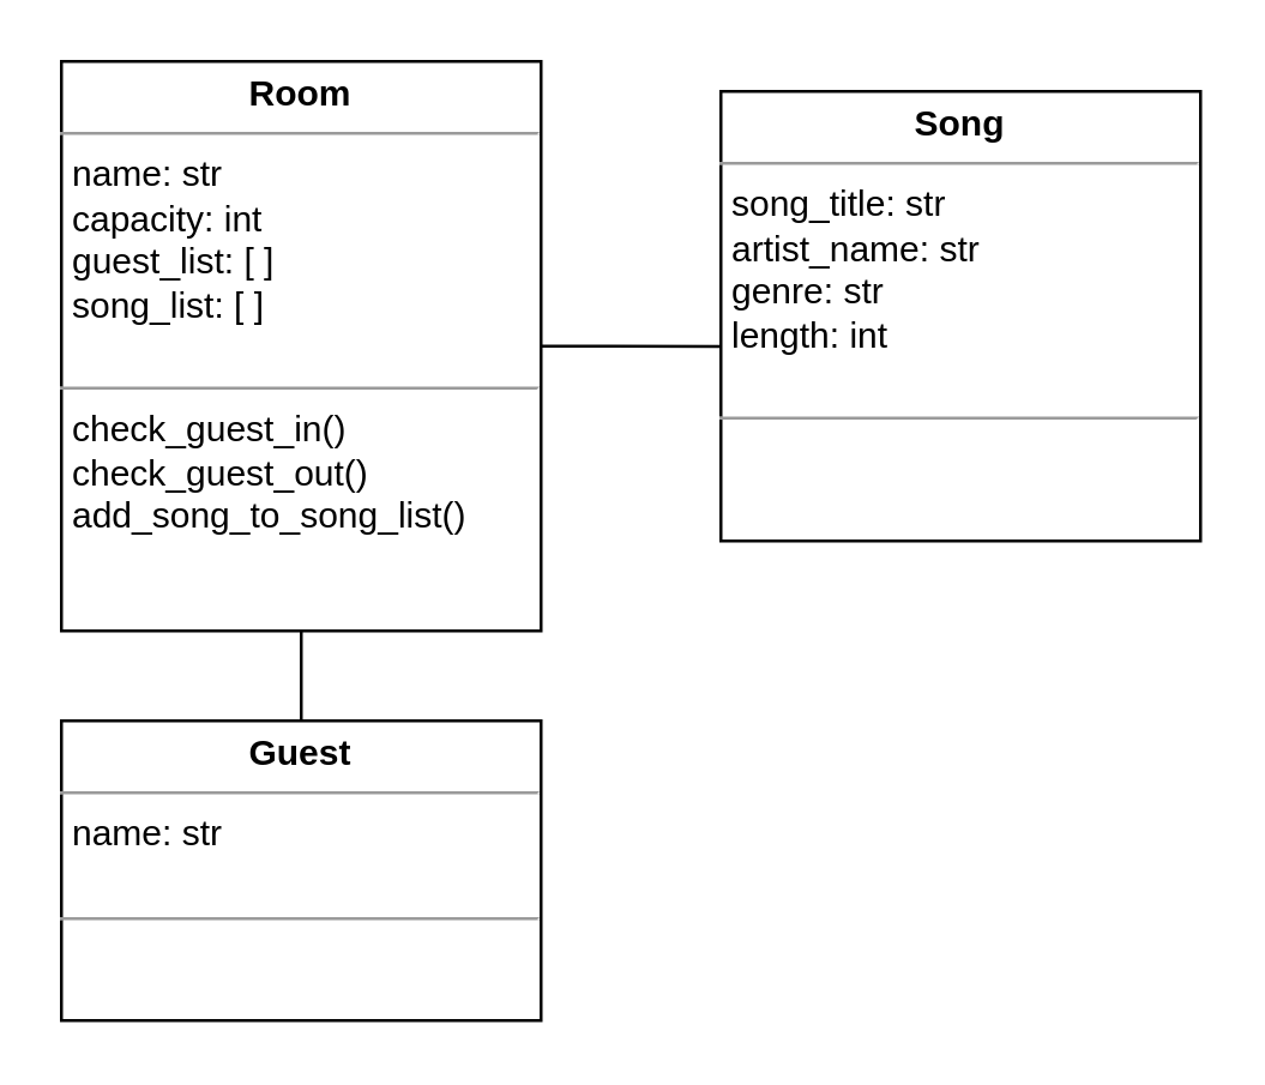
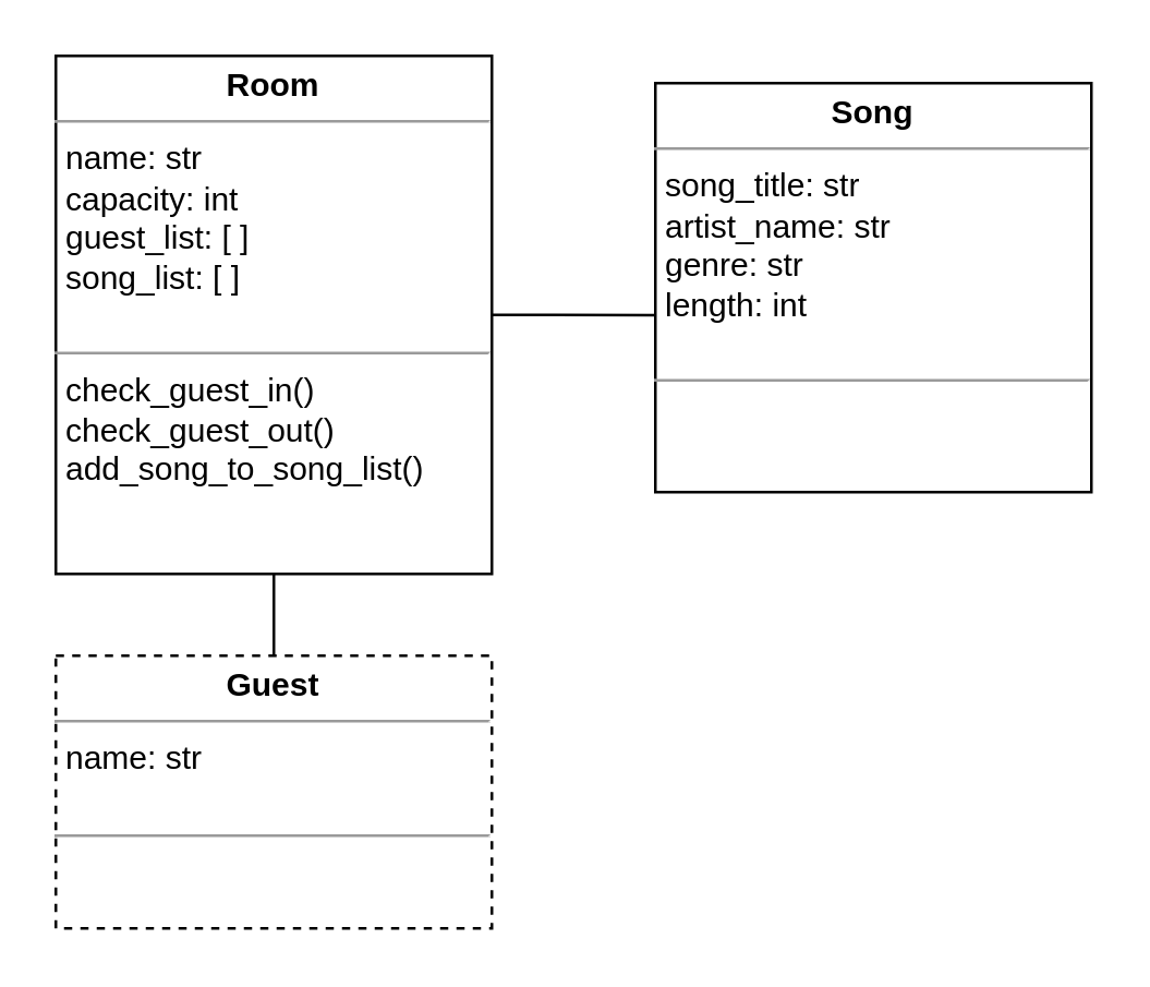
  <mxCell id="0" />
  <mxCell id="1" parent="0" />
  <mxCell id="2" value="&lt;p style=&quot;margin:0px;margin-top:4px;text-align:center;&quot;&gt;&lt;b&gt;Room&lt;/b&gt;&lt;/p&gt;&lt;hr size=&quot;1&quot;&gt;&lt;p style=&quot;margin:0px;margin-left:4px;&quot;&gt;name: str&lt;/p&gt;&lt;p style=&quot;margin:0px;margin-left:4px;&quot;&gt;capacity: int&lt;/p&gt;&lt;p style=&quot;margin:0px;margin-left:4px;&quot;&gt;guest_list: [ ]&lt;/p&gt;&lt;p style=&quot;margin:0px;margin-left:4px;&quot;&gt;song_list: [ ]&lt;/p&gt;&lt;p style=&quot;margin:0px;margin-left:4px;&quot;&gt;&lt;br&gt;&lt;/p&gt;&lt;hr size=&quot;1&quot;&gt;&lt;p style=&quot;margin:0px;margin-left:4px;&quot;&gt;check_guest_in()&lt;/p&gt;&lt;p style=&quot;margin:0px;margin-left:4px;&quot;&gt;check_guest_out()&lt;/p&gt;&lt;p style=&quot;margin:0px;margin-left:4px;&quot;&gt;add_song_to_song_list()&lt;/p&gt;" style="verticalAlign=top;align=left;overflow=fill;fontSize=12;fontFamily=Helvetica;html=1;" vertex="1" parent="1"><mxGeometry x="20" y="20" width="160" height="190" as="geometry" /></mxCell>
  <mxCell id="3" value="" style="edgeStyle=orthogonalEdgeStyle;rounded=0;orthogonalLoop=1;jettySize=auto;html=1;endArrow=none;endFill=0;" edge="1" parent="1" source="4" target="2"><mxGeometry relative="1" as="geometry" /></mxCell>
- <mxCell id="4" value="&lt;p style=&quot;margin:0px;margin-top:4px;text-align:center;&quot;&gt;&lt;b&gt;Guest&lt;/b&gt;&lt;/p&gt;&lt;hr size=&quot;1&quot;&gt;&lt;p style=&quot;margin:0px;margin-left:4px;&quot;&gt;name: str&lt;/p&gt;&lt;p style=&quot;margin:0px;margin-left:4px;&quot;&gt;&lt;br&gt;&lt;/p&gt;&lt;hr size=&quot;1&quot;&gt;&lt;p style=&quot;margin:0px;margin-left:4px;&quot;&gt;&lt;br&gt;&lt;/p&gt;" style="verticalAlign=top;align=left;overflow=fill;fontSize=12;fontFamily=Helvetica;html=1;" vertex="1" parent="1"><mxGeometry x="20" y="240" width="160" height="100" as="geometry" /></mxCell>
+ <mxCell id="4" value="&lt;p style=&quot;margin:0px;margin-top:4px;text-align:center;&quot;&gt;&lt;b&gt;Guest&lt;/b&gt;&lt;/p&gt;&lt;hr size=&quot;1&quot;&gt;&lt;p style=&quot;margin:0px;margin-left:4px;&quot;&gt;name: str&lt;/p&gt;&lt;p style=&quot;margin:0px;margin-left:4px;&quot;&gt;&lt;br&gt;&lt;/p&gt;&lt;hr size=&quot;1&quot;&gt;&lt;p style=&quot;margin:0px;margin-left:4px;&quot;&gt;&lt;br&gt;&lt;/p&gt;" style="verticalAlign=top;align=left;overflow=fill;fontSize=12;fontFamily=Helvetica;html=1;dashed=1;" vertex="1" parent="1"><mxGeometry x="20" y="240" width="160" height="100" as="geometry" /></mxCell>
  <mxCell id="5" value="" style="rounded=0;orthogonalLoop=1;jettySize=auto;html=1;endArrow=none;endFill=0;exitX=0;exitY=0.567;exitDx=0;exitDy=0;exitPerimeter=0;" edge="1" parent="1" source="6" target="2"><mxGeometry relative="1" as="geometry" /></mxCell>
  <mxCell id="6" value="&lt;p style=&quot;margin:0px;margin-top:4px;text-align:center;&quot;&gt;&lt;b&gt;Song&lt;/b&gt;&lt;/p&gt;&lt;hr size=&quot;1&quot;&gt;&lt;p style=&quot;margin:0px;margin-left:4px;&quot;&gt;song_title: str&lt;/p&gt;&lt;p style=&quot;margin:0px;margin-left:4px;&quot;&gt;artist_name: str&lt;/p&gt;&lt;p style=&quot;margin:0px;margin-left:4px;&quot;&gt;genre: str&lt;/p&gt;&lt;p style=&quot;margin:0px;margin-left:4px;&quot;&gt;length: int&lt;/p&gt;&lt;p style=&quot;margin:0px;margin-left:4px;&quot;&gt;&lt;br&gt;&lt;/p&gt;&lt;hr size=&quot;1&quot;&gt;&lt;p style=&quot;margin:0px;margin-left:4px;&quot;&gt;&lt;br&gt;&lt;/p&gt;" style="verticalAlign=top;align=left;overflow=fill;fontSize=12;fontFamily=Helvetica;html=1;" vertex="1" parent="1"><mxGeometry x="240" y="30" width="160" height="150" as="geometry" /></mxCell>
